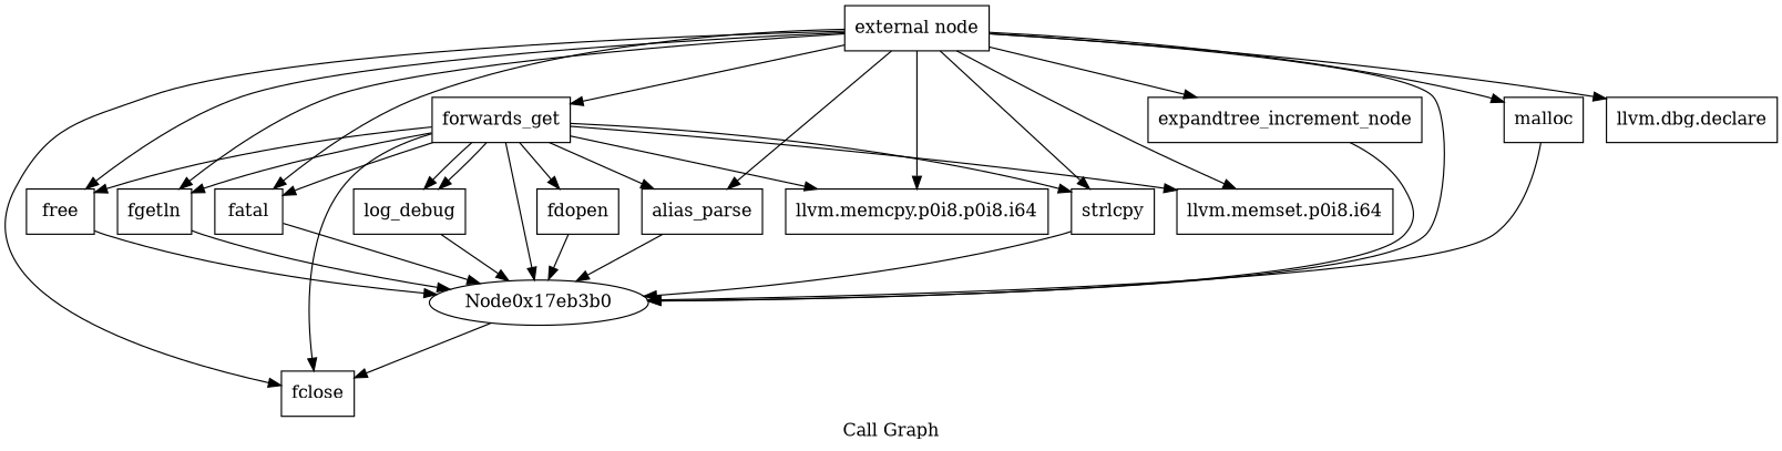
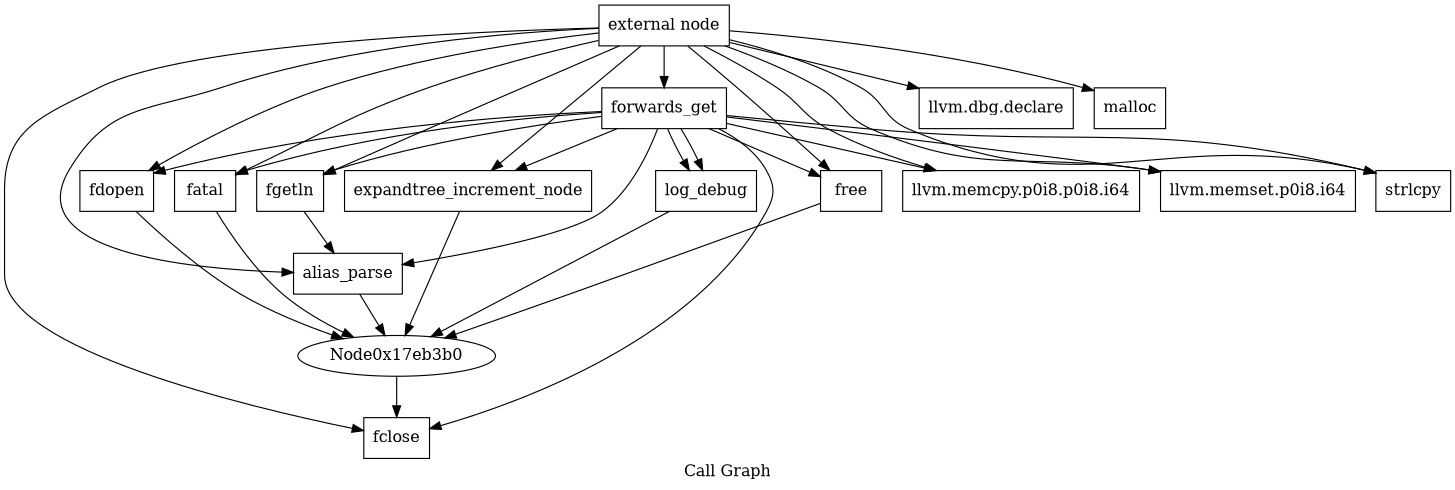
  digraph {
    label="Call Graph"
    node [shape=record]
    n1 [label="{external node}"]
    n2 [label="{forwards_get}"]
    n3 [label="{llvm.dbg.declare}"]
    n4 [label="{fdopen}"]
    n5 [label="{fgetln}"]
    n6 [label="{malloc}"]
    n7 [label="{fatal}"]
    n8 [label="{llvm.memcpy.p0i8.p0i8.i64}"]
    n9 [label="{llvm.memset.p0i8.i64}"]
    n10 [label="{alias_parse}"]
    n11 [label="{strlcpy}"]
    n12 [label="{expandtree_increment_node}"]
    n13 [label="{free}"]
    n14 [label="{fclose}"]
    n15 [label="{log_debug}"]
    Node0x17eb3b0 [shape=""]
    n1 -> n2
    n1 -> n3
-   n1 -> Node0x17eb3b0
+   n1 -> n4
    n1 -> n5
    n1 -> n6
    n1 -> n7
    n1 -> n8
    n1 -> n9
    n1 -> n10
    n1 -> n11
    n1 -> n12
    n1 -> n13
    n1 -> n14
    n2 -> n4
    n2 -> n5
    n2 -> n7
    n2 -> n8
    n2 -> n9
    n2 -> n10
    n2 -> n11
-   n2 -> Node0x17eb3b0
+   n2 -> n12
    n2 -> n13
    n2 -> n14
    n2 -> n15
    n2 -> n15
    n4 -> Node0x17eb3b0
-   n5 -> Node0x17eb3b0
-   n6 -> Node0x17eb3b0
+   n5 -> n10
    n7 -> Node0x17eb3b0
    n10 -> Node0x17eb3b0
-   n11 -> Node0x17eb3b0
    n12 -> Node0x17eb3b0
    n13 -> Node0x17eb3b0
    n15 -> Node0x17eb3b0
    Node0x17eb3b0 -> n14
  }
